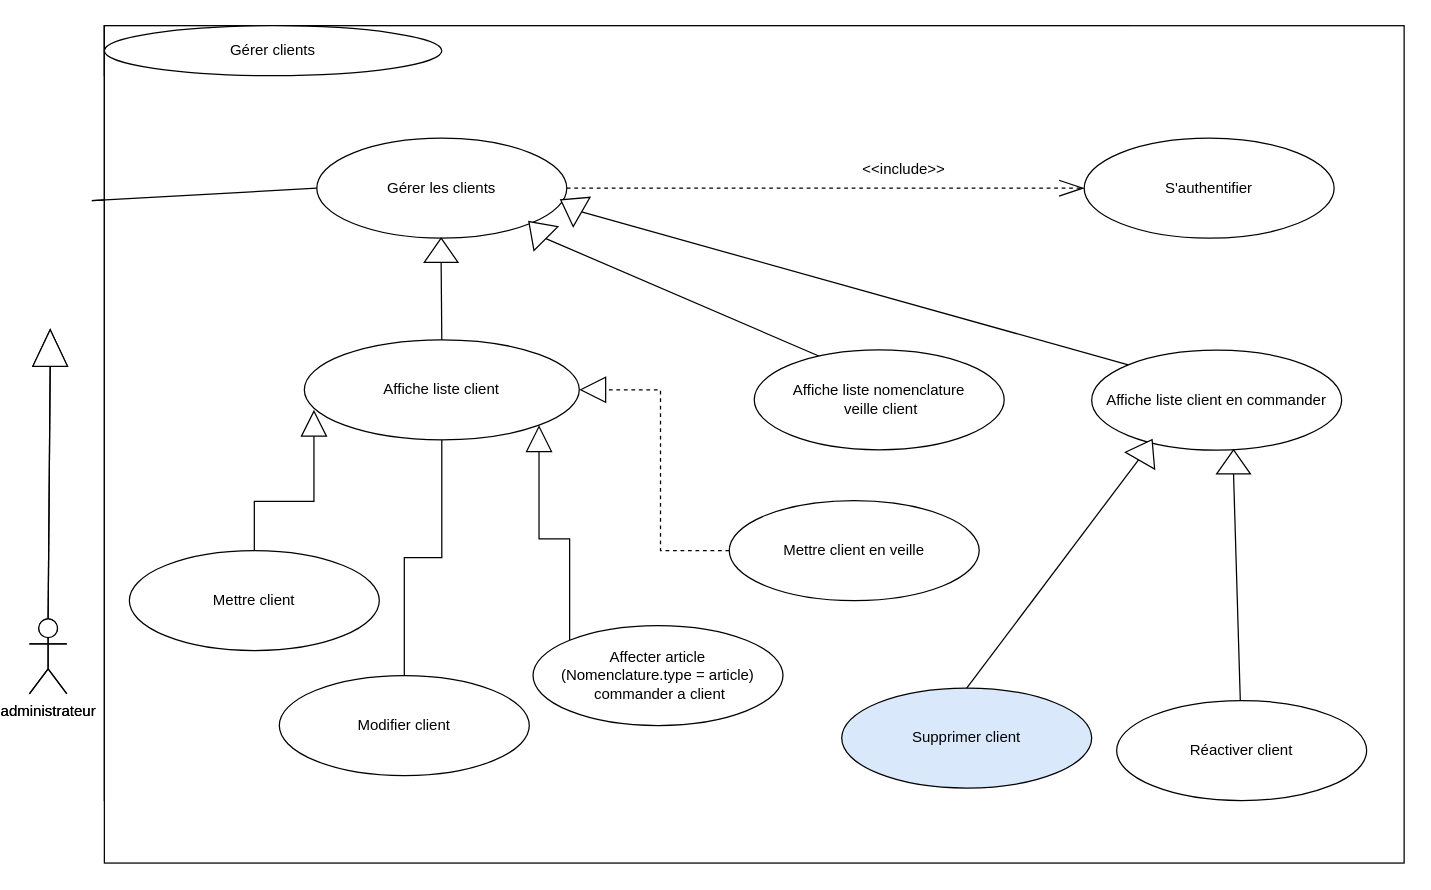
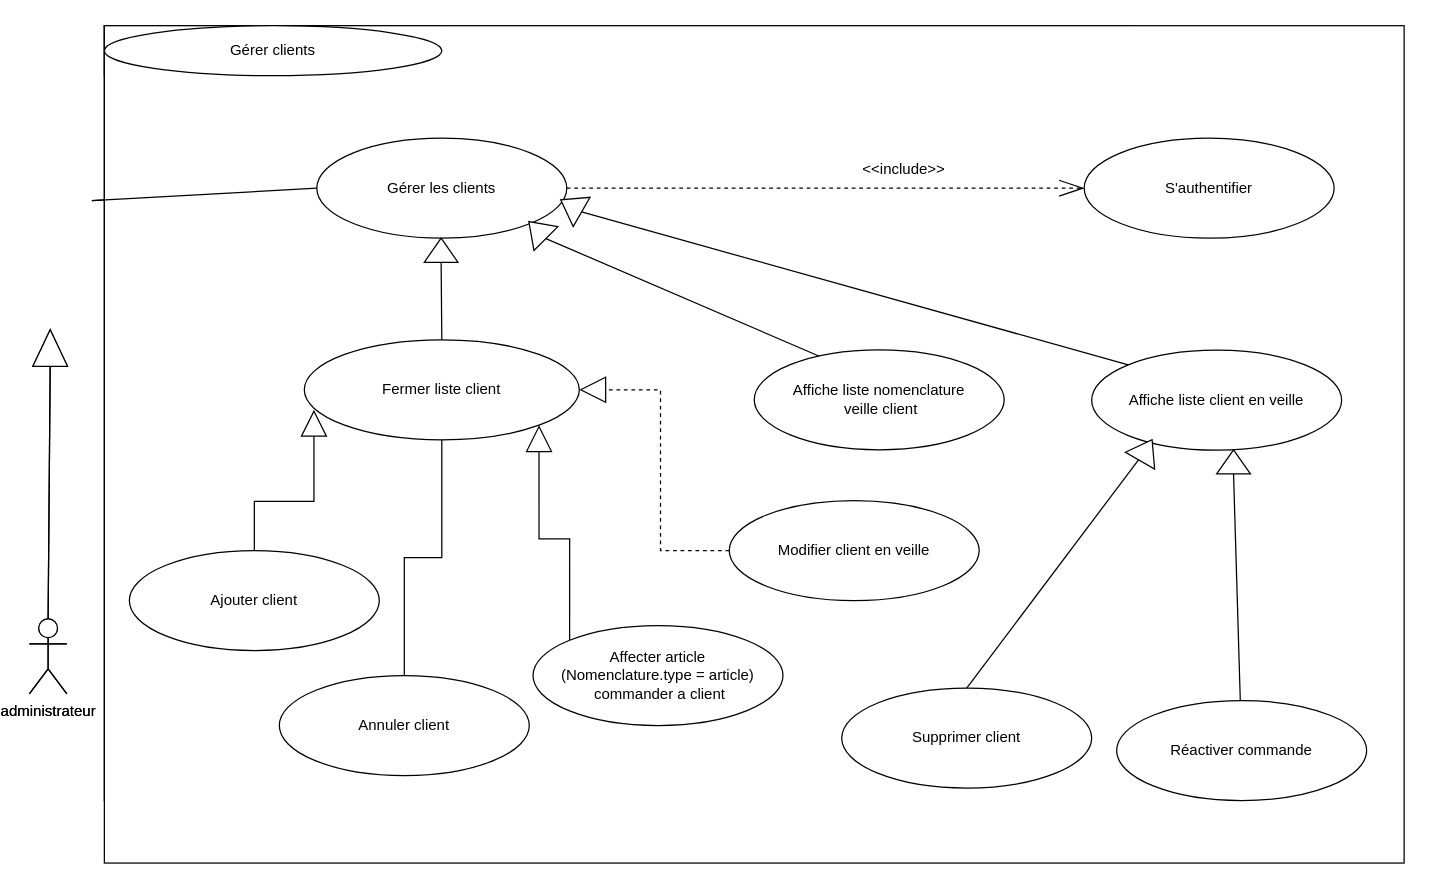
  <mxCell id="0" />
  <mxCell id="1" parent="0" />
  <mxCell id="2" value="" style="rounded=0;whiteSpace=wrap;html=1;" parent="1" vertex="1"><mxGeometry x="80" y="20" width="820" height="620" as="geometry" /></mxCell>
  <mxCell id="3" value="administrateur" style="shape=umlActor;verticalLabelPosition=bottom;verticalAlign=top;html=1;outlineConnect=0;" parent="1" vertex="1"><mxGeometry x="20" y="494.66" width="30" height="60" as="geometry" /></mxCell>
  <mxCell id="4" value="Gérer les commandes" style="ellipse;whiteSpace=wrap;html=1;" parent="1" vertex="1"><mxGeometry x="250" y="110" width="200" height="80" as="geometry" /></mxCell>
  <mxCell id="5" value="" style="endArrow=none;html=1;rounded=0;entryX=0;entryY=0.5;entryDx=0;entryDy=0;" parent="1" target="4" edge="1"><mxGeometry width="50" height="50" relative="1" as="geometry"><mxPoint x="70" y="160" as="sourcePoint" /><mxPoint x="690" y="450" as="targetPoint" /></mxGeometry></mxCell>
  <mxCell id="6" value="S'authentifier" style="ellipse;whiteSpace=wrap;html=1;" parent="1" vertex="1"><mxGeometry x="640" y="113.17" width="200" height="80" as="geometry" /></mxCell>
  <mxCell id="7" value="Affiche liste commande" style="ellipse;whiteSpace=wrap;html=1;" parent="1" vertex="1"><mxGeometry x="210" y="270" width="220" height="80" as="geometry" /></mxCell>
  <mxCell id="8" value="" style="endArrow=none;html=1;rounded=0;exitX=0.5;exitY=0;exitDx=0;exitDy=0;entryX=0;entryY=0.5;entryDx=0;entryDy=0;" parent="1" source="7" target="16" edge="1"><mxGeometry width="50" height="50" relative="1" as="geometry"><mxPoint x="500" y="400" as="sourcePoint" /><mxPoint x="266.622" y="225.51" as="targetPoint" /></mxGeometry></mxCell>
  <mxCell id="9" value="Ajouter commande" style="ellipse;whiteSpace=wrap;html=1;" parent="1" vertex="1"><mxGeometry x="90" y="400" width="200" height="80" as="geometry" /></mxCell>
  <mxCell id="10" value="" style="endArrow=none;dashed=1;html=1;dashPattern=1 3;strokeWidth=2;rounded=0;exitX=1;exitY=0.5;exitDx=0;exitDy=0;entryX=0;entryY=0.5;entryDx=0;entryDy=0;" parent="1" source="4" target="11" edge="1"><mxGeometry width="50" height="50" relative="1" as="geometry"><mxPoint x="500" y="400" as="sourcePoint" /><mxPoint x="550" y="350" as="targetPoint" /></mxGeometry></mxCell>
  <mxCell id="11" value="" style="triangle;whiteSpace=wrap;html=1;rotation=0;" parent="1" vertex="1"><mxGeometry x="611.36" y="140" width="28.64" height="27.71" as="geometry" /></mxCell>
  <mxCell id="12" value="&amp;lt;&amp;lt;include&amp;gt;&amp;gt;" style="text;html=1;strokeColor=none;fillColor=none;align=center;verticalAlign=middle;whiteSpace=wrap;rounded=0;" parent="1" vertex="1"><mxGeometry x="520" y="124.66" width="40" height="20" as="geometry" /></mxCell>
  <mxCell id="13" value="" style="endArrow=none;html=1;rounded=0;entryX=0;entryY=0.5;entryDx=0;entryDy=0;exitX=0.5;exitY=0;exitDx=0;exitDy=0;" parent="1" source="9" target="15" edge="1"><mxGeometry width="50" height="50" relative="1" as="geometry"><mxPoint x="480" y="596" as="sourcePoint" /><mxPoint x="423.169" y="400.686" as="targetPoint" /></mxGeometry></mxCell>
  <mxCell id="14" value="Gérer commandes" style="rounded=0;whiteSpace=wrap;html=1;" parent="1" vertex="1"><mxGeometry x="80" y="20" width="270" height="40" as="geometry" /></mxCell>
  <mxCell id="15" value="" style="triangle;whiteSpace=wrap;html=1;rotation=-150;direction=south;" parent="1" vertex="1"><mxGeometry x="233.51" y="340" width="27.02" height="19.32" as="geometry" /></mxCell>
  <mxCell id="16" value="" style="triangle;whiteSpace=wrap;html=1;rotation=-180;direction=south;" parent="1" vertex="1"><mxGeometry x="310" y="190" width="27.02" height="19.32" as="geometry" /></mxCell>
  <mxCell id="17" value="Affiche liste commande fermée" style="ellipse;whiteSpace=wrap;html=1;" parent="1" vertex="1"><mxGeometry x="670" y="264" width="200" height="80" as="geometry" /></mxCell>
  <mxCell id="18" value="" style="triangle;whiteSpace=wrap;html=1;rotation=-225;direction=south;" parent="1" vertex="1"><mxGeometry x="423" y="173.85" width="27.02" height="19.32" as="geometry" /></mxCell>
  <mxCell id="19" value="" style="endArrow=none;html=1;rounded=0;entryX=0;entryY=0.5;entryDx=0;entryDy=0;" parent="1" source="17" target="18" edge="1"><mxGeometry width="50" height="50" relative="1" as="geometry"><mxPoint x="419" y="292" as="sourcePoint" /><mxPoint x="344" y="210" as="targetPoint" /></mxGeometry></mxCell>
  <mxCell id="20" value="Fermer commande" style="ellipse;whiteSpace=wrap;html=1;" parent="1" vertex="1"><mxGeometry x="490" y="390" width="200" height="80" as="geometry" /></mxCell>
  <mxCell id="21" value="" style="triangle;whiteSpace=wrap;html=1;rotation=-225;direction=south;" parent="1" vertex="1"><mxGeometry x="423" y="310" width="27.02" height="19.32" as="geometry" /></mxCell>
  <mxCell id="22" value="" style="endArrow=none;html=1;rounded=0;entryX=0;entryY=0.5;entryDx=0;entryDy=0;exitX=0;exitY=0;exitDx=0;exitDy=0;" parent="1" source="20" target="21" edge="1"><mxGeometry width="50" height="50" relative="1" as="geometry"><mxPoint x="419" y="292" as="sourcePoint" /><mxPoint x="344" y="210" as="targetPoint" /></mxGeometry></mxCell>
  <mxCell id="23" value="Modifier commande" style="ellipse;whiteSpace=wrap;html=1;" parent="1" vertex="1"><mxGeometry x="190" y="510" width="200" height="80" as="geometry" /></mxCell>
  <mxCell id="24" value="Annuler commande" style="ellipse;whiteSpace=wrap;html=1;" parent="1" vertex="1"><mxGeometry x="680" y="510" width="200" height="80" as="geometry" /></mxCell>
  <mxCell id="25" value="" style="endArrow=none;html=1;rounded=0;exitX=0.5;exitY=0;exitDx=0;exitDy=0;entryX=0.515;entryY=0.494;entryDx=0;entryDy=0;entryPerimeter=0;" parent="1" source="24" target="26" edge="1"><mxGeometry width="50" height="50" relative="1" as="geometry"><mxPoint x="274" y="280" as="sourcePoint" /><mxPoint x="274" y="230" as="targetPoint" /></mxGeometry></mxCell>
  <mxCell id="26" value="" style="triangle;whiteSpace=wrap;html=1;rotation=-180;direction=south;" parent="1" vertex="1"><mxGeometry x="766.49" y="340" width="27.02" height="19.32" as="geometry" /></mxCell>
  <mxCell id="27" value="" style="endArrow=none;html=1;rounded=0;exitX=0.5;exitY=0;exitDx=0;exitDy=0;entryX=0;entryY=0.5;entryDx=0;entryDy=0;" parent="1" source="23" target="28" edge="1"><mxGeometry width="50" height="50" relative="1" as="geometry"><mxPoint x="480" y="425" as="sourcePoint" /><mxPoint x="410" y="366" as="targetPoint" /></mxGeometry></mxCell>
  <mxCell id="28" value="" style="triangle;whiteSpace=wrap;html=1;rotation=-180;direction=south;" parent="1" vertex="1"><mxGeometry x="310" y="351.34" width="27.02" height="19.32" as="geometry" /></mxCell>
  <mxCell id="29" value="Affecter article &lt;br&gt;(Nomenclature.type = article)" style="ellipse;whiteSpace=wrap;html=1;" parent="1" vertex="1"><mxGeometry x="423" y="510" width="200" height="80" as="geometry" /></mxCell>
  <mxCell id="30" value="" style="endArrow=none;html=1;rounded=0;entryX=0;entryY=0.5;entryDx=0;entryDy=0;" parent="1" source="29" target="31" edge="1"><mxGeometry width="50" height="50" relative="1" as="geometry"><mxPoint x="300" y="520" as="sourcePoint" /><mxPoint x="334" y="381" as="targetPoint" /></mxGeometry></mxCell>
  <mxCell id="31" value="" style="triangle;whiteSpace=wrap;html=1;rotation=-210;direction=south;" parent="1" vertex="1"><mxGeometry x="362.98" y="345.34" width="27.02" height="19.32" as="geometry" /></mxCell>
  <mxCell id="32" value="" style="endArrow=none;html=1;rounded=0;exitX=0.5;exitY=0;exitDx=0;exitDy=0;exitPerimeter=0;entryX=0;entryY=0.5;entryDx=0;entryDy=0;" parent="1" source="3" target="33" edge="1"><mxGeometry width="50" height="50" relative="1" as="geometry"><mxPoint x="35" y="495" as="sourcePoint" /><mxPoint x="36" y="272" as="targetPoint" /></mxGeometry></mxCell>
  <mxCell id="33" value="" style="triangle;whiteSpace=wrap;html=1;rotation=-90;" parent="1" vertex="1"><mxGeometry x="22" y="264" width="29.32" height="27.71" as="geometry" /></mxCell>
  <mxCell id="34" value="" style="rounded=0;whiteSpace=wrap;html=1;" parent="1" vertex="1"><mxGeometry x="80" y="20" width="1040" height="670" as="geometry" /></mxCell>
  <mxCell id="35" value="administrateur" style="shape=umlActor;verticalLabelPosition=bottom;verticalAlign=top;html=1;outlineConnect=0;" parent="1" vertex="1"><mxGeometry x="20" y="494.66" width="30" height="60" as="geometry" /></mxCell>
  <mxCell id="36" style="edgeStyle=orthogonalEdgeStyle;rounded=0;orthogonalLoop=1;jettySize=auto;html=1;endArrow=openThin;endFill=0;endSize=18;dashed=1;" edge="1" parent="1" source="37" target="39"><mxGeometry relative="1" as="geometry" /></mxCell>
  <mxCell id="37" value="Gérer les clients" style="ellipse;whiteSpace=wrap;html=1;" parent="1" vertex="1"><mxGeometry x="250" y="110" width="200" height="80" as="geometry" /></mxCell>
  <mxCell id="38" value="" style="endArrow=none;html=1;rounded=0;entryX=0;entryY=0.5;entryDx=0;entryDy=0;" parent="1" target="37" edge="1"><mxGeometry width="50" height="50" relative="1" as="geometry"><mxPoint x="70" y="160" as="sourcePoint" /><mxPoint x="690" y="450" as="targetPoint" /></mxGeometry></mxCell>
  <mxCell id="39" value="S'authentifier" style="ellipse;whiteSpace=wrap;html=1;" parent="1" vertex="1"><mxGeometry x="864" y="110" width="200" height="80" as="geometry" /></mxCell>
- <mxCell id="40" value="Affiche liste client" style="ellipse;whiteSpace=wrap;html=1;" parent="1" vertex="1"><mxGeometry x="240" y="271.34" width="220" height="80" as="geometry" /></mxCell>
+ <mxCell id="40" value="Fermer liste client" style="ellipse;whiteSpace=wrap;html=1;" parent="1" vertex="1"><mxGeometry x="240" y="271.34" width="220" height="80" as="geometry" /></mxCell>
  <mxCell id="41" value="" style="endArrow=none;html=1;rounded=0;exitX=0.5;exitY=0;exitDx=0;exitDy=0;entryX=0;entryY=0.5;entryDx=0;entryDy=0;" parent="1" source="40" target="46" edge="1"><mxGeometry width="50" height="50" relative="1" as="geometry"><mxPoint x="500" y="400" as="sourcePoint" /><mxPoint x="266.622" y="225.51" as="targetPoint" /></mxGeometry></mxCell>
  <mxCell id="42" style="edgeStyle=orthogonalEdgeStyle;rounded=0;orthogonalLoop=1;jettySize=auto;html=1;entryX=0.035;entryY=0.7;entryDx=0;entryDy=0;entryPerimeter=0;endArrow=block;endFill=0;endSize=19;" edge="1" parent="1" source="43" target="40"><mxGeometry relative="1" as="geometry" /></mxCell>
- <mxCell id="43" value="Mettre client" style="ellipse;whiteSpace=wrap;html=1;" parent="1" vertex="1"><mxGeometry x="100" y="440" width="200" height="80" as="geometry" /></mxCell>
+ <mxCell id="43" value="Ajouter client" style="ellipse;whiteSpace=wrap;html=1;" parent="1" vertex="1"><mxGeometry x="100" y="440" width="200" height="80" as="geometry" /></mxCell>
  <mxCell id="44" value="&amp;lt;&amp;lt;include&amp;gt;&amp;gt;" style="text;html=1;strokeColor=none;fillColor=none;align=center;verticalAlign=middle;whiteSpace=wrap;rounded=0;" parent="1" vertex="1"><mxGeometry x="700" y="124.66" width="40" height="20" as="geometry" /></mxCell>
  <mxCell id="45" value="Gérer clients" style="ellipse;whiteSpace=wrap;html=1;" parent="1" vertex="1"><mxGeometry x="80" y="20" width="270" height="40" as="geometry" /></mxCell>
  <mxCell id="46" value="" style="triangle;whiteSpace=wrap;html=1;rotation=-180;direction=south;" parent="1" vertex="1"><mxGeometry x="335.96" y="190" width="27.02" height="19.32" as="geometry" /></mxCell>
- <mxCell id="47" value="Affiche liste client en commander" style="ellipse;whiteSpace=wrap;html=1;" parent="1" vertex="1"><mxGeometry x="870" y="279.66" width="200" height="80" as="geometry" /></mxCell>
+ <mxCell id="47" value="Affiche liste client en veille" style="ellipse;whiteSpace=wrap;html=1;" parent="1" vertex="1"><mxGeometry x="870" y="279.66" width="200" height="80" as="geometry" /></mxCell>
  <mxCell id="48" value="" style="triangle;whiteSpace=wrap;html=1;rotation=-225;direction=south;" parent="1" vertex="1"><mxGeometry x="412.98" y="173.85" width="27.02" height="19.32" as="geometry" /></mxCell>
  <mxCell id="49" value="" style="endArrow=none;html=1;rounded=0;entryX=0;entryY=0.5;entryDx=0;entryDy=0;exitX=0.27;exitY=0.075;exitDx=0;exitDy=0;exitPerimeter=0;" parent="1" source="64" target="48" edge="1"><mxGeometry width="50" height="50" relative="1" as="geometry"><mxPoint x="419" y="292" as="sourcePoint" /><mxPoint x="344" y="210" as="targetPoint" /></mxGeometry></mxCell>
  <mxCell id="50" style="edgeStyle=orthogonalEdgeStyle;rounded=0;orthogonalLoop=1;jettySize=auto;html=1;exitX=0;exitY=0.5;exitDx=0;exitDy=0;entryX=1;entryY=0.5;entryDx=0;entryDy=0;endArrow=block;endFill=0;endSize=19;dashed=1;" edge="1" parent="1" source="51" target="40"><mxGeometry relative="1" as="geometry" /></mxCell>
- <mxCell id="51" value="Mettre client en veille" style="ellipse;whiteSpace=wrap;html=1;" parent="1" vertex="1"><mxGeometry x="580" y="400" width="200" height="80" as="geometry" /></mxCell>
+ <mxCell id="51" value="Modifier client en veille" style="ellipse;whiteSpace=wrap;html=1;" parent="1" vertex="1"><mxGeometry x="580" y="400" width="200" height="80" as="geometry" /></mxCell>
  <mxCell id="52" style="edgeStyle=orthogonalEdgeStyle;rounded=0;orthogonalLoop=1;jettySize=auto;html=1;entryX=0.5;entryY=1;entryDx=0;entryDy=0;endArrow=none;endFill=0;endSize=19;" edge="1" parent="1" source="53" target="40"><mxGeometry relative="1" as="geometry" /></mxCell>
- <mxCell id="53" value="Modifier client" style="ellipse;whiteSpace=wrap;html=1;" parent="1" vertex="1"><mxGeometry x="220" y="540" width="200" height="80" as="geometry" /></mxCell>
- <mxCell id="54" value="Supprimer client" style="ellipse;whiteSpace=wrap;html=1;fillColor=#dae8fc;" parent="1" vertex="1"><mxGeometry x="670" y="550" width="200" height="80" as="geometry" /></mxCell>
+ <mxCell id="53" value="Annuler client" style="ellipse;whiteSpace=wrap;html=1;" parent="1" vertex="1"><mxGeometry x="220" y="540" width="200" height="80" as="geometry" /></mxCell>
+ <mxCell id="54" value="Supprimer client" style="ellipse;whiteSpace=wrap;html=1;" parent="1" vertex="1"><mxGeometry x="670" y="550" width="200" height="80" as="geometry" /></mxCell>
  <mxCell id="55" value="" style="endArrow=none;html=1;rounded=0;exitX=0.5;exitY=0;exitDx=0;exitDy=0;entryX=0.515;entryY=0.494;entryDx=0;entryDy=0;entryPerimeter=0;" parent="1" source="54" target="56" edge="1"><mxGeometry width="50" height="50" relative="1" as="geometry"><mxPoint x="274" y="280" as="sourcePoint" /><mxPoint x="274" y="230" as="targetPoint" /></mxGeometry></mxCell>
  <mxCell id="56" value="" style="triangle;whiteSpace=wrap;html=1;rotation=-150;direction=south;" parent="1" vertex="1"><mxGeometry x="900" y="350" width="27.02" height="19.32" as="geometry" /></mxCell>
  <mxCell id="57" style="edgeStyle=orthogonalEdgeStyle;rounded=0;orthogonalLoop=1;jettySize=auto;html=1;exitX=0;exitY=0;exitDx=0;exitDy=0;entryX=1;entryY=1;entryDx=0;entryDy=0;endArrow=block;endFill=0;endSize=19;" edge="1" parent="1" source="58" target="40"><mxGeometry relative="1" as="geometry" /></mxCell>
  <mxCell id="58" value="Affecter article &lt;br&gt;(Nomenclature.type = article)&lt;br&gt;&amp;nbsp;commander a client" style="ellipse;whiteSpace=wrap;html=1;" parent="1" vertex="1"><mxGeometry x="423" y="500" width="200" height="80" as="geometry" /></mxCell>
  <mxCell id="59" value="" style="endArrow=none;html=1;rounded=0;exitX=0.5;exitY=0;exitDx=0;exitDy=0;exitPerimeter=0;entryX=0;entryY=0.5;entryDx=0;entryDy=0;" parent="1" source="35" target="60" edge="1"><mxGeometry width="50" height="50" relative="1" as="geometry"><mxPoint x="35" y="495" as="sourcePoint" /><mxPoint x="36" y="272" as="targetPoint" /></mxGeometry></mxCell>
  <mxCell id="60" value="" style="triangle;whiteSpace=wrap;html=1;rotation=-90;" parent="1" vertex="1"><mxGeometry x="22" y="264" width="29.32" height="27.71" as="geometry" /></mxCell>
- <mxCell id="61" value="Réactiver client" style="ellipse;whiteSpace=wrap;html=1;" parent="1" vertex="1"><mxGeometry x="890" y="560" width="200" height="80" as="geometry" /></mxCell>
+ <mxCell id="61" value="Réactiver commande" style="ellipse;whiteSpace=wrap;html=1;" parent="1" vertex="1"><mxGeometry x="890" y="560" width="200" height="80" as="geometry" /></mxCell>
  <mxCell id="62" value="" style="triangle;whiteSpace=wrap;html=1;rotation=-180;direction=south;" parent="1" vertex="1"><mxGeometry x="970" y="359.32" width="27.02" height="19.32" as="geometry" /></mxCell>
  <mxCell id="63" value="" style="endArrow=none;html=1;rounded=0;entryX=0;entryY=0.5;entryDx=0;entryDy=0;" parent="1" source="61" target="62" edge="1"><mxGeometry width="50" height="50" relative="1" as="geometry"><mxPoint x="820" y="480" as="sourcePoint" /><mxPoint x="860" y="340" as="targetPoint" /></mxGeometry></mxCell>
  <mxCell id="64" value="Affiche liste nomenclature&lt;br&gt;&amp;nbsp;veille client" style="ellipse;whiteSpace=wrap;html=1;" parent="1" vertex="1"><mxGeometry x="600" y="279.32" width="200" height="80" as="geometry" /></mxCell>
  <mxCell id="65" value="" style="endArrow=none;html=1;rounded=0;exitX=0;exitY=0;exitDx=0;exitDy=0;entryX=0;entryY=0.5;entryDx=0;entryDy=0;" parent="1" source="47" target="66" edge="1"><mxGeometry width="50" height="50" relative="1" as="geometry"><mxPoint x="554" y="286" as="sourcePoint" /><mxPoint x="453" y="200" as="targetPoint" /></mxGeometry></mxCell>
  <mxCell id="66" value="" style="triangle;whiteSpace=wrap;html=1;rotation=120;direction=south;" parent="1" vertex="1"><mxGeometry x="440" y="154.53" width="27.02" height="19.32" as="geometry" /></mxCell>
